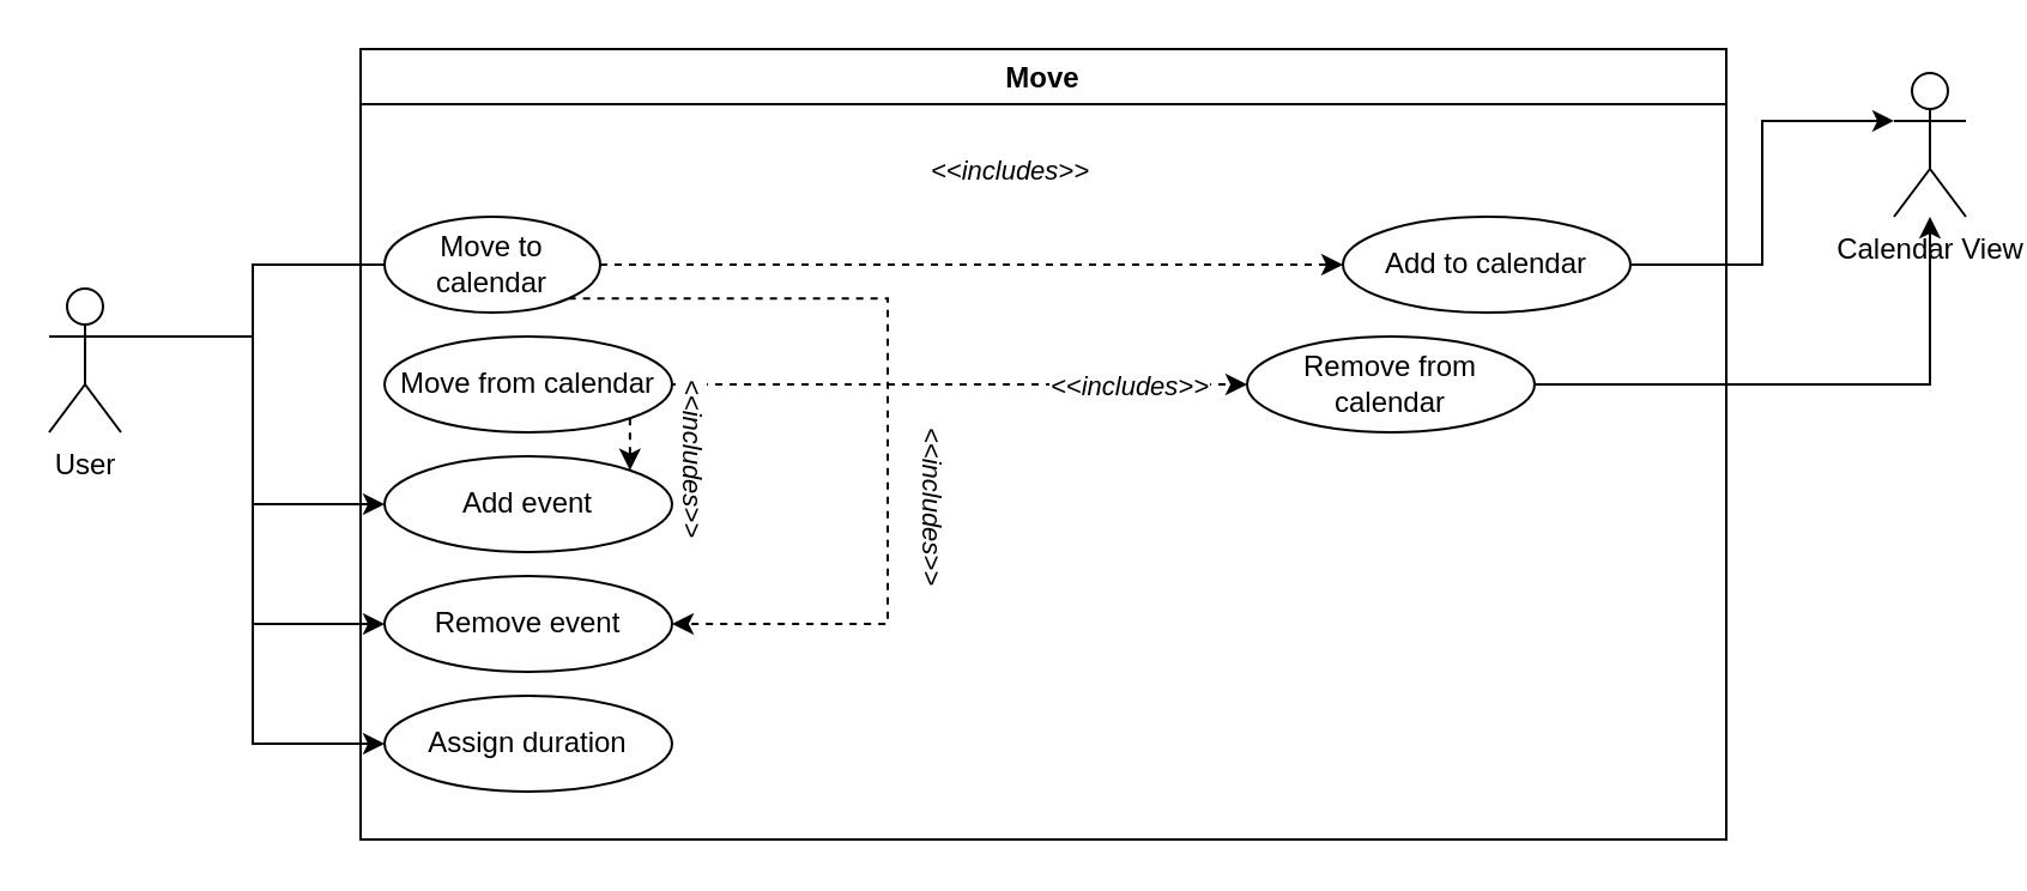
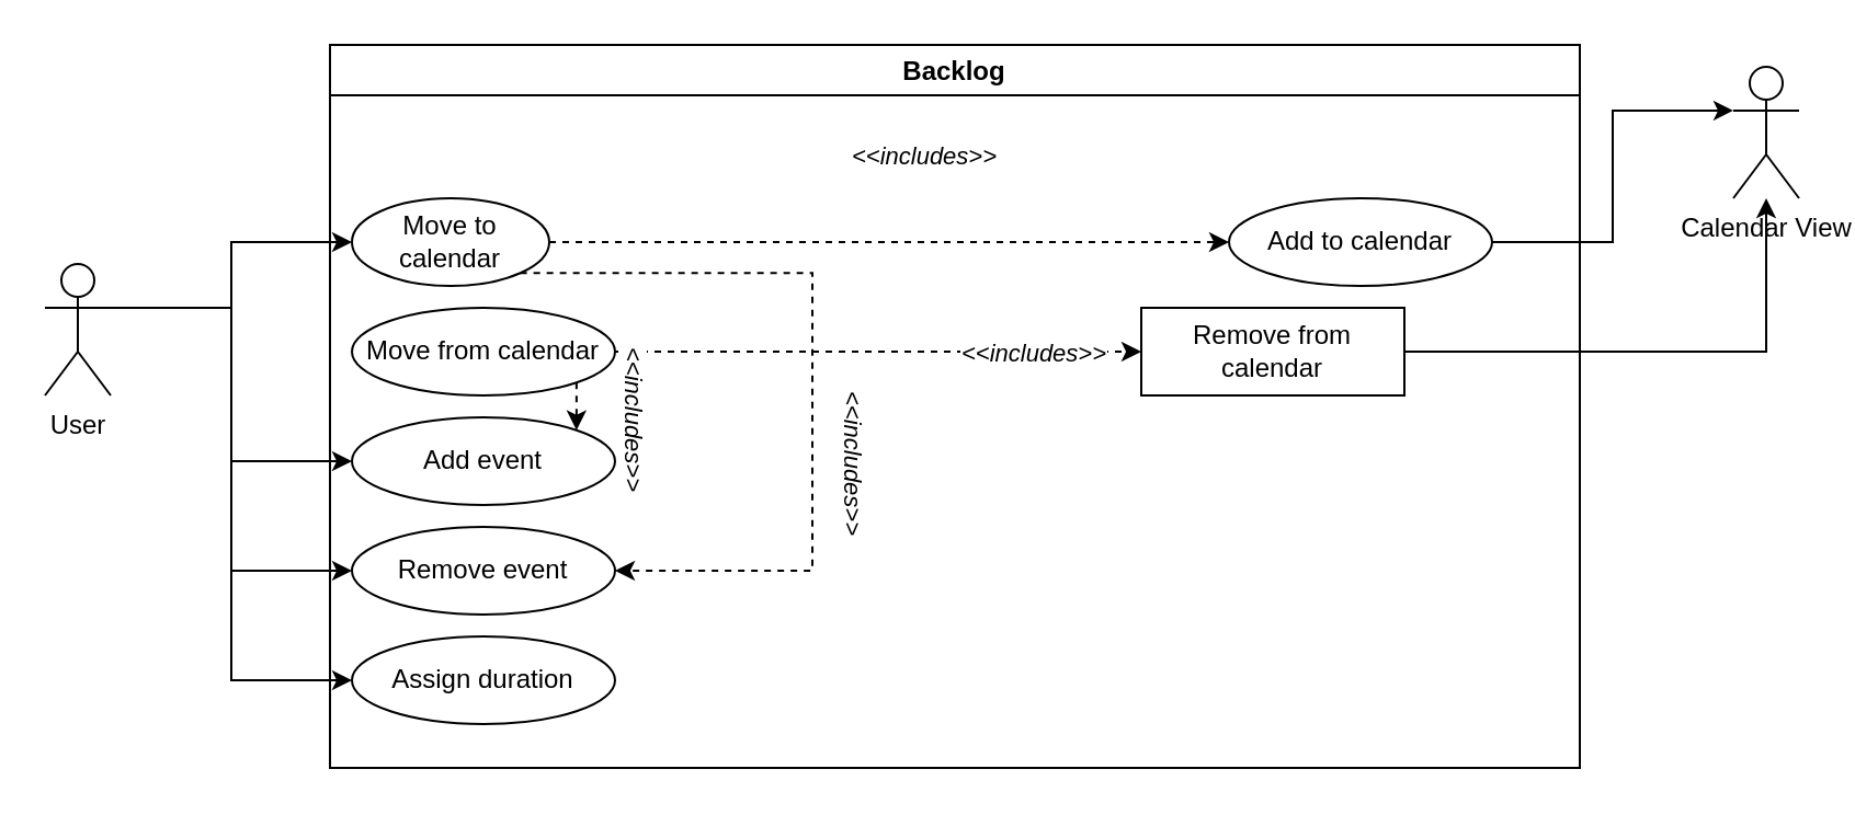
  <mxCell id="0" />
  <mxCell id="1" parent="0" />
  <mxCell id="2" style="edgeStyle=orthogonalEdgeStyle;rounded=0;orthogonalLoop=1;jettySize=auto;html=1;exitX=1;exitY=0.333;exitDx=0;exitDy=0;exitPerimeter=0;entryX=0;entryY=0.5;entryDx=0;entryDy=0;" edge="1" parent="1" source="6" target="14"><mxGeometry relative="1" as="geometry" /></mxCell>
  <mxCell id="3" style="edgeStyle=orthogonalEdgeStyle;rounded=0;orthogonalLoop=1;jettySize=auto;html=1;exitX=1;exitY=0.333;exitDx=0;exitDy=0;exitPerimeter=0;entryX=0;entryY=0.5;entryDx=0;entryDy=0;" edge="1" parent="1" source="6" target="12"><mxGeometry relative="1" as="geometry" /></mxCell>
  <mxCell id="4" style="edgeStyle=orthogonalEdgeStyle;rounded=0;orthogonalLoop=1;jettySize=auto;html=1;exitX=1;exitY=0.333;exitDx=0;exitDy=0;exitPerimeter=0;entryX=0;entryY=0.5;entryDx=0;entryDy=0;" edge="1" parent="1" source="6" target="13"><mxGeometry relative="1" as="geometry" /></mxCell>
- <mxCell id="5" style="edgeStyle=orthogonalEdgeStyle;rounded=0;orthogonalLoop=1;jettySize=auto;html=1;exitX=1;exitY=0.333;exitDx=0;exitDy=0;exitPerimeter=0;entryX=0;entryY=0.5;entryDx=0;entryDy=0;endArrow=none;" edge="1" parent="1" source="6" target="20"><mxGeometry relative="1" as="geometry" /></mxCell>
+ <mxCell id="5" style="edgeStyle=orthogonalEdgeStyle;rounded=0;orthogonalLoop=1;jettySize=auto;html=1;exitX=1;exitY=0.333;exitDx=0;exitDy=0;exitPerimeter=0;entryX=0;entryY=0.5;entryDx=0;entryDy=0;" edge="1" parent="1" source="6" target="20"><mxGeometry relative="1" as="geometry" /></mxCell>
  <mxCell id="6" value="User" style="shape=umlActor;verticalLabelPosition=bottom;verticalAlign=top;html=1;outlineConnect=0;" vertex="1" parent="1"><mxGeometry x="20" y="120" width="30" height="60" as="geometry" /></mxCell>
  <mxCell id="7" value="Calendar View" style="shape=umlActor;verticalLabelPosition=bottom;verticalAlign=top;html=1;outlineConnect=0;" vertex="1" parent="1"><mxGeometry x="790" y="30" width="30" height="60" as="geometry" /></mxCell>
- <mxCell id="8" value="Move" style="swimlane;" vertex="1" parent="1"><mxGeometry x="150" y="20" width="570" height="330" as="geometry" /></mxCell>
- <mxCell id="9" value="Remove from calendar" style="ellipse;whiteSpace=wrap;html=1;" vertex="1" parent="8"><mxGeometry x="370" y="120" width="120" height="40" as="geometry" /></mxCell>
+ <mxCell id="8" value="Backlog" style="swimlane;" vertex="1" parent="1"><mxGeometry x="150" y="20" width="570" height="330" as="geometry" /></mxCell>
+ <mxCell id="9" value="Remove from calendar" style="whiteSpace=wrap;html=1;rounded=0;" vertex="1" parent="8"><mxGeometry x="370" y="120" width="120" height="40" as="geometry" /></mxCell>
  <mxCell id="10" value="Add to calendar" style="ellipse;whiteSpace=wrap;html=1;" vertex="1" parent="8"><mxGeometry x="410" y="70" width="120" height="40" as="geometry" /></mxCell>
  <mxCell id="11" value="&amp;lt;&amp;lt;includes&amp;gt;&amp;gt;" style="edgeLabel;html=1;align=center;verticalAlign=middle;resizable=0;points=[];fontStyle=2" vertex="1" connectable="0" parent="8"><mxGeometry x="270" y="50" as="geometry" /></mxCell>
  <mxCell id="12" value="Remove event" style="ellipse;whiteSpace=wrap;html=1;" vertex="1" parent="8"><mxGeometry x="10" y="220" width="120" height="40" as="geometry" /></mxCell>
  <mxCell id="13" value="Assign duration" style="ellipse;whiteSpace=wrap;html=1;" vertex="1" parent="8"><mxGeometry x="10" y="270" width="120" height="40" as="geometry" /></mxCell>
  <mxCell id="14" value="Add event" style="ellipse;whiteSpace=wrap;html=1;" vertex="1" parent="8"><mxGeometry x="10" y="170" width="120" height="40" as="geometry" /></mxCell>
  <mxCell id="15" style="edgeStyle=orthogonalEdgeStyle;rounded=0;orthogonalLoop=1;jettySize=auto;html=1;exitX=1;exitY=1;exitDx=0;exitDy=0;entryX=1;entryY=0;entryDx=0;entryDy=0;dashed=1;" edge="1" parent="8" source="17" target="14"><mxGeometry relative="1" as="geometry" /></mxCell>
  <mxCell id="16" style="edgeStyle=orthogonalEdgeStyle;rounded=0;orthogonalLoop=1;jettySize=auto;html=1;exitX=1;exitY=0.5;exitDx=0;exitDy=0;entryX=0;entryY=0.5;entryDx=0;entryDy=0;dashed=1;" edge="1" parent="8" source="17" target="9"><mxGeometry relative="1" as="geometry" /></mxCell>
  <mxCell id="17" value="Move from calendar" style="ellipse;whiteSpace=wrap;html=1;" vertex="1" parent="8"><mxGeometry x="10" y="120" width="120" height="40" as="geometry" /></mxCell>
  <mxCell id="18" style="edgeStyle=orthogonalEdgeStyle;rounded=0;orthogonalLoop=1;jettySize=auto;html=1;exitX=1;exitY=0.5;exitDx=0;exitDy=0;entryX=0;entryY=0.5;entryDx=0;entryDy=0;dashed=1;" edge="1" parent="8" source="20" target="10"><mxGeometry relative="1" as="geometry" /></mxCell>
  <mxCell id="19" style="edgeStyle=orthogonalEdgeStyle;rounded=0;orthogonalLoop=1;jettySize=auto;html=1;exitX=1;exitY=1;exitDx=0;exitDy=0;entryX=1;entryY=0.5;entryDx=0;entryDy=0;dashed=1;" edge="1" parent="8" source="20" target="12"><mxGeometry relative="1" as="geometry"><Array as="points"><mxPoint x="220" y="104" /><mxPoint x="220" y="240" /></Array></mxGeometry></mxCell>
  <mxCell id="20" value="Move to calendar" style="ellipse;whiteSpace=wrap;html=1;" vertex="1" parent="8"><mxGeometry x="10" y="70" width="90" height="40" as="geometry" /></mxCell>
  <mxCell id="21" value="&amp;lt;&amp;lt;includes&amp;gt;&amp;gt;" style="edgeLabel;html=1;align=center;verticalAlign=middle;resizable=0;points=[];fontStyle=2;rotation=90;" vertex="1" connectable="0" parent="8"><mxGeometry x="140" y="170" as="geometry" /></mxCell>
  <mxCell id="22" value="&amp;lt;&amp;lt;includes&amp;gt;&amp;gt;" style="edgeLabel;html=1;align=center;verticalAlign=middle;resizable=0;points=[];fontStyle=2;rotation=90;" vertex="1" connectable="0" parent="8"><mxGeometry x="240" y="190" as="geometry" /></mxCell>
  <mxCell id="23" value="&amp;lt;&amp;lt;includes&amp;gt;&amp;gt;" style="edgeLabel;html=1;align=center;verticalAlign=middle;resizable=0;points=[];fontStyle=2" vertex="1" connectable="0" parent="8"><mxGeometry x="320" y="140" as="geometry" /></mxCell>
  <mxCell id="24" style="edgeStyle=orthogonalEdgeStyle;rounded=0;orthogonalLoop=1;jettySize=auto;html=1;exitX=1;exitY=0.5;exitDx=0;exitDy=0;entryX=0;entryY=0.333;entryDx=0;entryDy=0;entryPerimeter=0;" edge="1" parent="1" source="10" target="7"><mxGeometry relative="1" as="geometry" /></mxCell>
  <mxCell id="25" style="edgeStyle=orthogonalEdgeStyle;rounded=0;orthogonalLoop=1;jettySize=auto;html=1;exitX=1;exitY=0.5;exitDx=0;exitDy=0;" edge="1" parent="1" source="9" target="7"><mxGeometry relative="1" as="geometry" /></mxCell>
